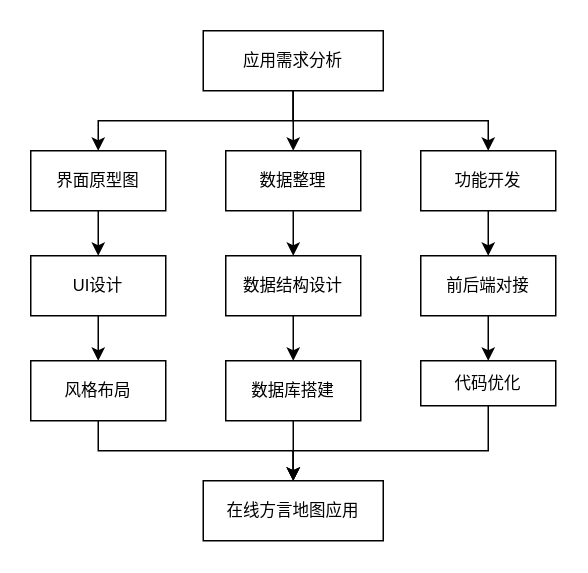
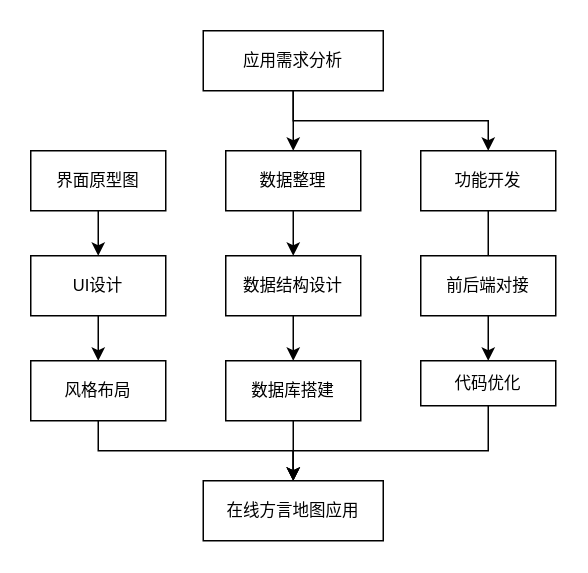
  <mxCell id="0" />
  <mxCell id="1" parent="0" />
  <mxCell id="2" style="edgeStyle=orthogonalEdgeStyle;rounded=0;orthogonalLoop=1;jettySize=auto;html=1;" edge="1" parent="1" source="3" target="7"><mxGeometry relative="1" as="geometry" /></mxCell>
  <mxCell id="3" value="&lt;font style=&quot;font-size: 11px;&quot;&gt;界面原型图&lt;/font&gt;" style="rounded=0;whiteSpace=wrap;html=1;" vertex="1" parent="1"><mxGeometry x="20" y="100" width="90" height="40" as="geometry" /></mxCell>
  <mxCell id="4" style="edgeStyle=orthogonalEdgeStyle;rounded=0;orthogonalLoop=1;jettySize=auto;html=1;entryX=0.5;entryY=0;entryDx=0;entryDy=0;" edge="1" parent="1" source="5" target="11"><mxGeometry relative="1" as="geometry" /></mxCell>
  <mxCell id="5" value="&lt;font style=&quot;font-size: 11px;&quot;&gt;数据整理&lt;/font&gt;" style="rounded=0;whiteSpace=wrap;html=1;" vertex="1" parent="1"><mxGeometry x="150" y="100" width="90" height="40" as="geometry" /></mxCell>
  <mxCell id="6" style="edgeStyle=orthogonalEdgeStyle;rounded=0;orthogonalLoop=1;jettySize=auto;html=1;entryX=0.5;entryY=0;entryDx=0;entryDy=0;" edge="1" parent="1" source="7" target="9"><mxGeometry relative="1" as="geometry" /></mxCell>
  <mxCell id="7" value="&lt;font style=&quot;font-size: 11px;&quot;&gt;UI设计&lt;/font&gt;" style="rounded=0;whiteSpace=wrap;html=1;" vertex="1" parent="1"><mxGeometry x="20" y="170" width="90" height="40" as="geometry" /></mxCell>
  <mxCell id="8" style="edgeStyle=orthogonalEdgeStyle;rounded=0;orthogonalLoop=1;jettySize=auto;html=1;entryX=0.5;entryY=0;entryDx=0;entryDy=0;" edge="1" parent="1" source="9" target="20"><mxGeometry relative="1" as="geometry"><Array as="points"><mxPoint x="65" y="300" /><mxPoint x="195" y="300" /></Array></mxGeometry></mxCell>
  <mxCell id="9" value="&lt;font style=&quot;font-size: 11px;&quot;&gt;风格布局&lt;/font&gt;" style="rounded=0;whiteSpace=wrap;html=1;" vertex="1" parent="1"><mxGeometry x="20" y="240" width="90" height="40" as="geometry" /></mxCell>
  <mxCell id="10" style="edgeStyle=orthogonalEdgeStyle;rounded=0;orthogonalLoop=1;jettySize=auto;html=1;" edge="1" parent="1" source="11" target="13"><mxGeometry relative="1" as="geometry" /></mxCell>
  <mxCell id="11" value="&lt;font style=&quot;font-size: 11px;&quot;&gt;数据结构设计&lt;/font&gt;" style="rounded=0;whiteSpace=wrap;html=1;" vertex="1" parent="1"><mxGeometry x="150" y="170" width="90" height="40" as="geometry" /></mxCell>
  <mxCell id="12" style="edgeStyle=orthogonalEdgeStyle;rounded=0;orthogonalLoop=1;jettySize=auto;html=1;entryX=0.5;entryY=0;entryDx=0;entryDy=0;" edge="1" parent="1" source="13" target="20"><mxGeometry relative="1" as="geometry" /></mxCell>
  <mxCell id="13" value="&lt;font style=&quot;font-size: 11px;&quot;&gt;数据库搭建&lt;/font&gt;" style="rounded=0;whiteSpace=wrap;html=1;" vertex="1" parent="1"><mxGeometry x="150" y="240" width="90" height="40" as="geometry" /></mxCell>
- <mxCell id="14" style="edgeStyle=orthogonalEdgeStyle;rounded=0;orthogonalLoop=1;jettySize=auto;html=1;" edge="1" parent="1" source="15" target="19"><mxGeometry relative="1" as="geometry" /></mxCell>
+ <mxCell id="14" style="edgeStyle=orthogonalEdgeStyle;rounded=0;orthogonalLoop=1;jettySize=auto;html=1;endArrow=none;" edge="1" parent="1" source="15" target="19"><mxGeometry relative="1" as="geometry" /></mxCell>
  <mxCell id="15" value="&lt;font style=&quot;font-size: 11px;&quot;&gt;功能开发&lt;/font&gt;" style="rounded=0;whiteSpace=wrap;html=1;" vertex="1" parent="1"><mxGeometry x="280" y="100" width="90" height="40" as="geometry" /></mxCell>
  <mxCell id="16" style="edgeStyle=orthogonalEdgeStyle;rounded=0;orthogonalLoop=1;jettySize=auto;html=1;entryX=0.5;entryY=0;entryDx=0;entryDy=0;" edge="1" parent="1" source="17" target="20"><mxGeometry relative="1" as="geometry"><Array as="points"><mxPoint x="325" y="300" /><mxPoint x="195" y="300" /></Array></mxGeometry></mxCell>
  <mxCell id="17" value="&lt;font style=&quot;font-size: 11px;&quot;&gt;代码优化&lt;/font&gt;" style="rounded=0;whiteSpace=wrap;html=1;" vertex="1" parent="1"><mxGeometry x="280" y="240" width="90" height="30" as="geometry" /></mxCell>
  <mxCell id="18" style="edgeStyle=orthogonalEdgeStyle;rounded=0;orthogonalLoop=1;jettySize=auto;html=1;entryX=0.5;entryY=0;entryDx=0;entryDy=0;" edge="1" parent="1" source="19" target="17"><mxGeometry relative="1" as="geometry" /></mxCell>
  <mxCell id="19" value="&lt;font style=&quot;font-size: 11px;&quot;&gt;前后端对接&lt;/font&gt;" style="rounded=0;whiteSpace=wrap;html=1;" vertex="1" parent="1"><mxGeometry x="280" y="170" width="90" height="40" as="geometry" /></mxCell>
  <mxCell id="20" value="&lt;font style=&quot;font-size: 11px;&quot;&gt;在线方言地图应用&lt;/font&gt;" style="rounded=0;whiteSpace=wrap;html=1;" vertex="1" parent="1"><mxGeometry x="135" y="320" width="120" height="40" as="geometry" /></mxCell>
- <mxCell id="21" style="edgeStyle=orthogonalEdgeStyle;rounded=0;orthogonalLoop=1;jettySize=auto;html=1;" edge="1" parent="1" source="24" target="3"><mxGeometry relative="1" as="geometry"><Array as="points"><mxPoint x="195" y="80" /><mxPoint x="65" y="80" /></Array></mxGeometry></mxCell>
  <mxCell id="22" style="edgeStyle=orthogonalEdgeStyle;rounded=0;orthogonalLoop=1;jettySize=auto;html=1;entryX=0.5;entryY=0;entryDx=0;entryDy=0;" edge="1" parent="1" source="24" target="5"><mxGeometry relative="1" as="geometry" /></mxCell>
  <mxCell id="23" style="edgeStyle=orthogonalEdgeStyle;rounded=0;orthogonalLoop=1;jettySize=auto;html=1;" edge="1" parent="1" source="24" target="15"><mxGeometry relative="1" as="geometry"><Array as="points"><mxPoint x="195" y="80" /><mxPoint x="325" y="80" /></Array></mxGeometry></mxCell>
  <mxCell id="24" value="&lt;font style=&quot;font-size: 11px;&quot;&gt;应用需求分析&lt;/font&gt;" style="rounded=0;whiteSpace=wrap;html=1;" vertex="1" parent="1"><mxGeometry x="135" y="20" width="120" height="40" as="geometry" /></mxCell>
